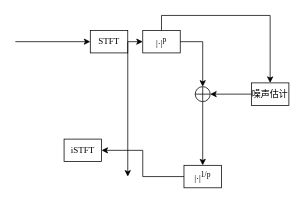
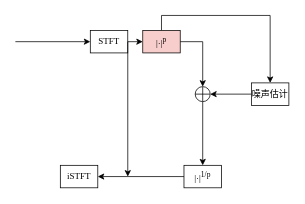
  <mxCell id="0" />
  <mxCell id="1" parent="0" />
  <mxCell id="2" style="edgeStyle=orthogonalEdgeStyle;rounded=0;orthogonalLoop=1;jettySize=auto;html=1;exitX=1;exitY=0.5;exitDx=0;exitDy=0;entryX=0;entryY=0.5;entryDx=0;entryDy=0;" edge="1" parent="1" source="3" target="5"><mxGeometry relative="1" as="geometry" /></mxCell>
  <mxCell id="3" value="STFT" style="rounded=0;whiteSpace=wrap;html=1;fontFamily=Times New Roman;" vertex="1" parent="1"><mxGeometry x="120" y="40" width="50" height="30" as="geometry" /></mxCell>
  <mxCell id="4" style="edgeStyle=orthogonalEdgeStyle;rounded=0;orthogonalLoop=1;jettySize=auto;html=1;exitX=0.5;exitY=0;exitDx=0;exitDy=0;entryX=0.5;entryY=0;entryDx=0;entryDy=0;" edge="1" parent="1" source="5" target="7"><mxGeometry relative="1" as="geometry"><Array as="points"><mxPoint x="215" y="20" /><mxPoint x="360" y="20" /></Array></mxGeometry></mxCell>
- <mxCell id="5" value="|·|&lt;sup&gt;p&lt;/sup&gt;" style="rounded=0;whiteSpace=wrap;html=1;fontFamily=Times New Roman;" vertex="1" parent="1"><mxGeometry x="190" y="40" width="50" height="30" as="geometry" /></mxCell>
- <mxCell id="6" value="iSTFT" style="rounded=0;whiteSpace=wrap;html=1;fontFamily=Times New Roman;" vertex="1" parent="1"><mxGeometry x="85" y="185" width="50" height="30" as="geometry" /></mxCell>
+ <mxCell id="5" value="|·|&lt;sup&gt;p&lt;/sup&gt;" style="rounded=0;whiteSpace=wrap;html=1;fontFamily=Times New Roman;fillColor=#f8cecc;" vertex="1" parent="1"><mxGeometry x="190" y="40" width="50" height="30" as="geometry" /></mxCell>
+ <mxCell id="6" value="iSTFT" style="rounded=0;whiteSpace=wrap;html=1;fontFamily=Times New Roman;" vertex="1" parent="1"><mxGeometry x="80" y="220" width="50" height="30" as="geometry" /></mxCell>
  <mxCell id="7" value="噪声估计" style="rounded=0;whiteSpace=wrap;html=1;" vertex="1" parent="1"><mxGeometry x="335" y="110" width="50" height="30" as="geometry" /></mxCell>
  <mxCell id="8" style="edgeStyle=orthogonalEdgeStyle;rounded=0;orthogonalLoop=1;jettySize=auto;html=1;exitX=0;exitY=0.5;exitDx=0;exitDy=0;entryX=1;entryY=0.5;entryDx=0;entryDy=0;" edge="1" parent="1" source="9" target="6"><mxGeometry relative="1" as="geometry" /></mxCell>
  <mxCell id="9" value="|·|&lt;sup&gt;1/p&lt;/sup&gt;" style="rounded=0;whiteSpace=wrap;html=1;fontFamily=Times New Roman;" vertex="1" parent="1"><mxGeometry x="245" y="220" width="50" height="30" as="geometry" /></mxCell>
  <mxCell id="10" value="" style="endArrow=classic;html=1;rounded=0;entryX=0;entryY=0.5;entryDx=0;entryDy=0;" edge="1" parent="1" target="3"><mxGeometry width="50" height="50" relative="1" as="geometry"><mxPoint x="20" y="55" as="sourcePoint" /><mxPoint x="60" y="45" as="targetPoint" /></mxGeometry></mxCell>
  <mxCell id="11" style="edgeStyle=orthogonalEdgeStyle;rounded=0;orthogonalLoop=1;jettySize=auto;html=1;exitX=0.5;exitY=1;exitDx=0;exitDy=0;exitPerimeter=0;entryX=0.5;entryY=0;entryDx=0;entryDy=0;" edge="1" parent="1" source="12" target="9"><mxGeometry relative="1" as="geometry" /></mxCell>
  <mxCell id="12" value="" style="verticalLabelPosition=bottom;verticalAlign=top;html=1;shape=mxgraph.flowchart.summing_function;" vertex="1" parent="1"><mxGeometry x="260" y="115" width="20" height="20" as="geometry" /></mxCell>
  <mxCell id="13" style="edgeStyle=orthogonalEdgeStyle;rounded=0;orthogonalLoop=1;jettySize=auto;html=1;exitX=1;exitY=0.5;exitDx=0;exitDy=0;entryX=0.5;entryY=0;entryDx=0;entryDy=0;entryPerimeter=0;" edge="1" parent="1" source="5" target="12"><mxGeometry relative="1" as="geometry" /></mxCell>
  <mxCell id="14" style="edgeStyle=orthogonalEdgeStyle;rounded=0;orthogonalLoop=1;jettySize=auto;html=1;exitX=0;exitY=0.5;exitDx=0;exitDy=0;entryX=1;entryY=0.5;entryDx=0;entryDy=0;entryPerimeter=0;" edge="1" parent="1" source="7" target="12"><mxGeometry relative="1" as="geometry" /></mxCell>
  <mxCell id="15" value="" style="endArrow=classic;html=1;rounded=0;" edge="1" parent="1"><mxGeometry width="50" height="50" relative="1" as="geometry"><mxPoint x="170" y="55" as="sourcePoint" /><mxPoint x="170" y="235" as="targetPoint" /></mxGeometry></mxCell>
